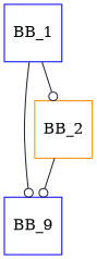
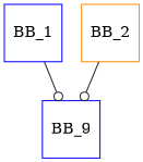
  digraph {
    color="#242038"
    node [color=blue shape=square]
    edge [arrowhead=odot color="#242038"]
    n1 [label=BB_9]
    BB_1
    BB_2 [color=darkorange]
    BB_1 -> n1
-   BB_1 -> BB_2
    BB_2 -> n1
  }
